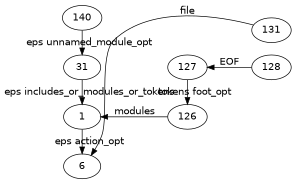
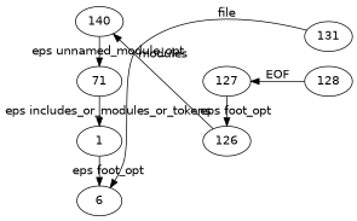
  digraph {
    fontname="DejaVu Sans"
    rankdir=RL
    node [fontname="DejaVu Sans"]
    edge [fontname="DejaVu Sans"]
    n1 [label=131]
    n2 [label=128]
    n3 [label=6]
    n4 [label=140]
-   n5 [label=31]
+   n5 [label=71]
    n6 [label=1]
    n7 [label=127]
    n8 [label=126]
    subgraph sub_1 {
      rank=same
      n1
      n2
    }
    subgraph sub_2 {
      rank=same
      n3
      n4
      n5
      n6
    }
    subgraph sub_3 {
      rank=same
      n7
      n8
    }
    n1 -> n3 [label=file]
    n2 -> n7 [label=EOF]
    n4 -> n5 [label="eps unnamed_module_opt"]
    n5 -> n6 [label="eps includes_or_modules_or_tokens"]
-   n6 -> n3 [label="eps action_opt"]
-   n7 -> n8 [label="tokens foot_opt"]
-   n8 -> n6 [label=modules]
+   n6 -> n3 [label="eps foot_opt"]
+   n7 -> n8 [label="eps foot_opt"]
+   n8 -> n4 [label=modules]
  }
